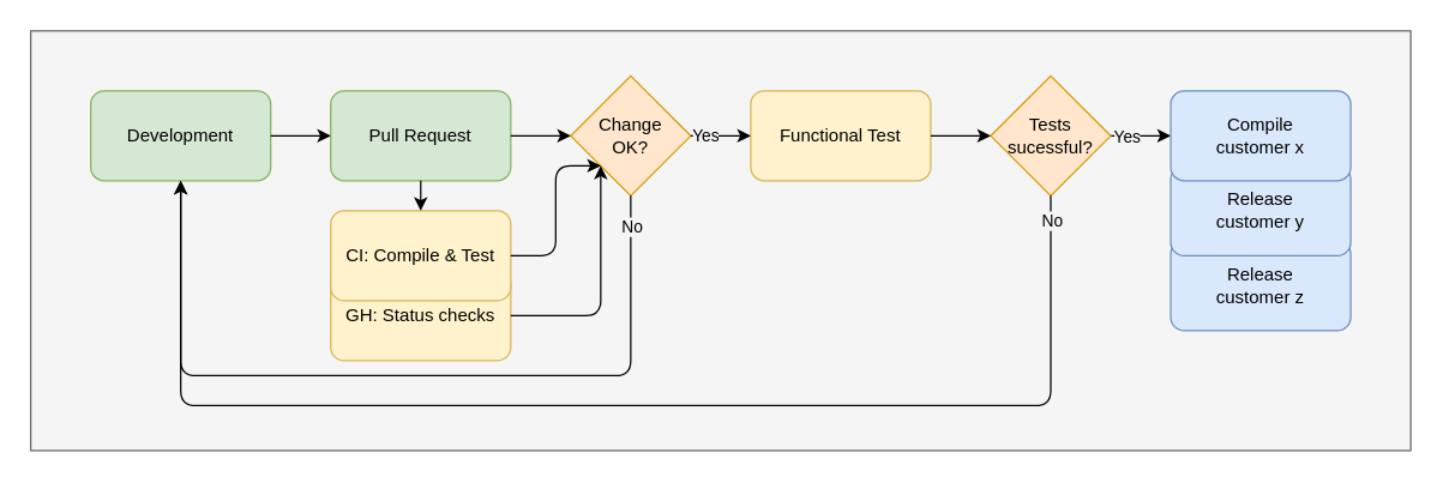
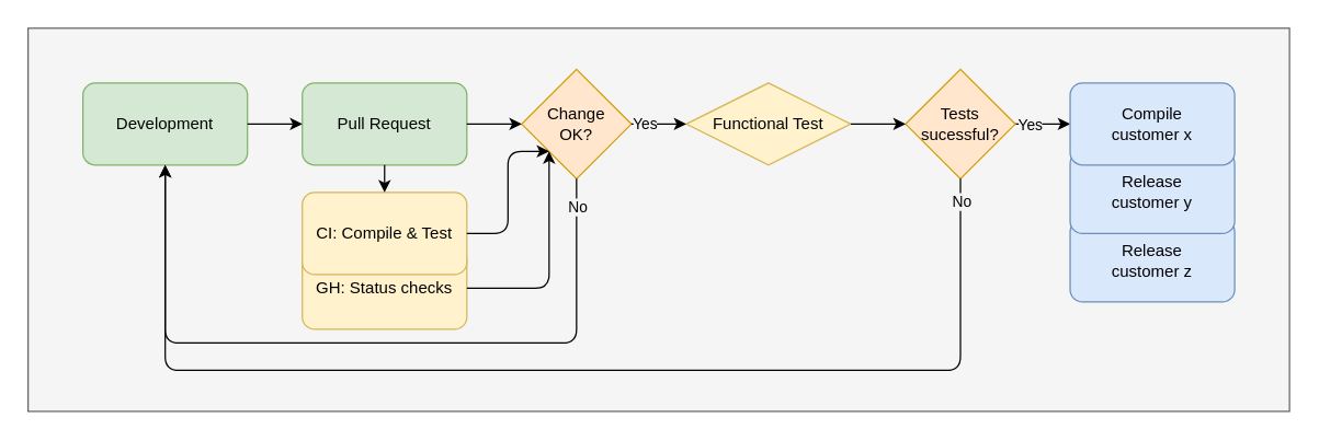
  <mxCell id="0" />
  <mxCell id="1" parent="0" />
  <mxCell id="2" value="" style="rounded=0;whiteSpace=wrap;html=1;fillColor=#f5f5f5;strokeColor=#666666;fontColor=#333333;" vertex="1" parent="1"><mxGeometry y="20" width="920" height="280" as="geometry" x="20" /></mxCell>
  <mxCell id="3" value="GH: Status checks" style="rounded=1;whiteSpace=wrap;html=1;fillColor=#fff2cc;strokeColor=#d6b656;" vertex="1" parent="1"><mxGeometry x="220" y="180" width="120" height="60" as="geometry" /></mxCell>
  <mxCell id="4" value="&lt;div&gt;Release&lt;/div&gt;customer z" style="rounded=1;whiteSpace=wrap;html=1;fillColor=#dae8fc;strokeColor=#6c8ebf;" vertex="1" parent="1"><mxGeometry x="780" y="160" width="120" height="60" as="geometry" /></mxCell>
  <mxCell id="5" value="Development" style="rounded=1;whiteSpace=wrap;html=1;fillColor=#d5e8d4;strokeColor=#82b366;" vertex="1" parent="1"><mxGeometry x="60" y="60" width="120" height="60" as="geometry" /></mxCell>
  <mxCell id="6" value="&lt;div&gt;Pull Request&lt;/div&gt;" style="rounded=1;whiteSpace=wrap;html=1;fillColor=#d5e8d4;strokeColor=#82b366;" vertex="1" parent="1"><mxGeometry x="220" y="60" width="120" height="60" as="geometry" /></mxCell>
- <mxCell id="7" value="&lt;div&gt;Functional Test&lt;/div&gt;" style="rounded=1;whiteSpace=wrap;html=1;fillColor=#fff2cc;strokeColor=#d6b656;" vertex="1" parent="1"><mxGeometry x="500" y="60" width="120" height="60" as="geometry" /></mxCell>
+ <mxCell id="7" value="&lt;div&gt;Functional Test&lt;/div&gt;" style="rhombus;whiteSpace=wrap;html=1;fillColor=#fff2cc;strokeColor=#d6b656;" vertex="1" parent="1"><mxGeometry x="500" y="60" width="120" height="60" as="geometry" /></mxCell>
  <mxCell id="8" value="&lt;div&gt;Change &lt;br&gt;&lt;/div&gt;&lt;div&gt;OK?&lt;/div&gt;" style="rhombus;whiteSpace=wrap;html=1;fillColor=#ffe6cc;strokeColor=#d79b00;" vertex="1" parent="1"><mxGeometry x="380" y="50" width="80" height="80" as="geometry" /></mxCell>
  <mxCell id="9" value="" style="endArrow=classic;html=1;rounded=0;entryX=0;entryY=0.5;entryDx=0;entryDy=0;" edge="1" parent="1" target="6"><mxGeometry width="50" height="50" relative="1" as="geometry"><mxPoint x="180" y="90" as="sourcePoint" /><mxPoint x="230" y="40" as="targetPoint" /></mxGeometry></mxCell>
  <mxCell id="10" value="" style="endArrow=classic;html=1;rounded=0;entryX=0;entryY=0.5;entryDx=0;entryDy=0;exitX=1;exitY=0.5;exitDx=0;exitDy=0;" edge="1" parent="1" source="6" target="8"><mxGeometry width="50" height="50" relative="1" as="geometry"><mxPoint x="350" y="100" as="sourcePoint" /><mxPoint x="380" y="40" as="targetPoint" /></mxGeometry></mxCell>
  <mxCell id="11" value="" style="endArrow=classic;html=1;rounded=1;exitX=0.5;exitY=1;exitDx=0;exitDy=0;entryX=0.5;entryY=1;entryDx=0;entryDy=0;" edge="1" parent="1" source="8" target="5"><mxGeometry width="50" height="50" relative="1" as="geometry"><mxPoint x="300" y="280" as="sourcePoint" /><mxPoint x="160" y="160" as="targetPoint" /><Array as="points"><mxPoint x="420" y="250" /><mxPoint x="120" y="250" /></Array></mxGeometry></mxCell>
  <mxCell id="12" value="&lt;div&gt;&lt;span style=&quot;&quot;&gt;Yes&lt;/span&gt;&lt;/div&gt;" style="endArrow=classic;html=1;rounded=0;entryX=0;entryY=0.5;entryDx=0;entryDy=0;exitX=1;exitY=0.5;exitDx=0;exitDy=0;shadow=0;labelBackgroundColor=#F5F5F5;" edge="1" parent="1" source="8" target="7"><mxGeometry x="-0.5" width="50" height="50" relative="1" as="geometry"><mxPoint x="450" y="180" as="sourcePoint" /><mxPoint x="480" y="120" as="targetPoint" /><Array as="points"><mxPoint x="480" y="90" /></Array><mxPoint as="offset" /></mxGeometry></mxCell>
  <mxCell id="13" value="" style="endArrow=classic;html=1;rounded=0;entryX=0;entryY=0.5;entryDx=0;entryDy=0;exitX=1;exitY=0.5;exitDx=0;exitDy=0;" edge="1" parent="1" source="15" target="20"><mxGeometry width="50" height="50" relative="1" as="geometry"><mxPoint x="620" y="150" as="sourcePoint" /><mxPoint x="650" y="90" as="targetPoint" /></mxGeometry></mxCell>
  <mxCell id="14" value="&lt;span style=&quot;&quot;&gt;Yes&lt;/span&gt;" style="edgeLabel;html=1;align=center;verticalAlign=middle;resizable=0;points=[];labelBackgroundColor=#F5F5F5;" vertex="1" connectable="0" parent="13"><mxGeometry x="0.3" y="-3" relative="1" as="geometry"><mxPoint x="-16" y="-3" as="offset" /></mxGeometry></mxCell>
  <mxCell id="15" value="&lt;div&gt;Tests sucessful?&lt;/div&gt;" style="rhombus;whiteSpace=wrap;html=1;fillColor=#ffe6cc;strokeColor=#d79b00;" vertex="1" parent="1"><mxGeometry x="660" y="50" width="80" height="80" as="geometry" /></mxCell>
  <mxCell id="16" value="" style="endArrow=classic;html=1;rounded=0;entryX=0;entryY=0.5;entryDx=0;entryDy=0;exitX=1;exitY=0.5;exitDx=0;exitDy=0;" edge="1" parent="1" source="7"><mxGeometry width="50" height="50" relative="1" as="geometry"><mxPoint x="630" y="150" as="sourcePoint" /><mxPoint x="660" y="90" as="targetPoint" /></mxGeometry></mxCell>
  <mxCell id="17" value="" style="endArrow=classic;html=1;exitX=0.5;exitY=1;exitDx=0;exitDy=0;rounded=1;" edge="1" parent="1" source="15"><mxGeometry width="50" height="50" relative="1" as="geometry"><mxPoint x="700" y="170" as="sourcePoint" /><mxPoint x="120" y="120" as="targetPoint" /><Array as="points"><mxPoint x="700" y="270" /><mxPoint x="120" y="270" /></Array></mxGeometry></mxCell>
  <mxCell id="18" value="&lt;div&gt;No&lt;/div&gt;" style="edgeLabel;html=1;align=center;verticalAlign=middle;resizable=0;points=[];labelBackgroundColor=#F5F5F5;" vertex="1" connectable="0" parent="17"><mxGeometry x="-0.918" y="2" relative="1" as="geometry"><mxPoint x="-2" y="-20" as="offset" /></mxGeometry></mxCell>
  <mxCell id="19" value="&lt;div&gt;Release&lt;/div&gt;customer y" style="rounded=1;whiteSpace=wrap;html=1;fillColor=#dae8fc;strokeColor=#6c8ebf;" vertex="1" parent="1"><mxGeometry x="780" y="110" width="120" height="60" as="geometry" /></mxCell>
  <mxCell id="20" value="&lt;div&gt;Compile&lt;/div&gt;customer x" style="rounded=1;whiteSpace=wrap;html=1;fillColor=#dae8fc;strokeColor=#6c8ebf;" vertex="1" parent="1"><mxGeometry x="780" y="60" width="120" height="60" as="geometry" /></mxCell>
  <mxCell id="21" value="CI: Compile &amp;amp; Test" style="rounded=1;whiteSpace=wrap;html=1;fillColor=#fff2cc;strokeColor=#d6b656;" vertex="1" parent="1"><mxGeometry x="220" y="140" width="120" height="60" as="geometry" /></mxCell>
  <mxCell id="22" value="" style="endArrow=classic;html=1;rounded=1;exitX=0.5;exitY=1;exitDx=0;exitDy=0;entryX=0.5;entryY=0;entryDx=0;entryDy=0;" edge="1" parent="1" target="21"><mxGeometry width="50" height="50" relative="1" as="geometry"><mxPoint x="280" y="120" as="sourcePoint" /><mxPoint x="-20" y="110" as="targetPoint" /><Array as="points" /></mxGeometry></mxCell>
  <mxCell id="23" value="&lt;div&gt;&lt;span style=&quot;&quot;&gt;No&lt;/span&gt;&lt;/div&gt;" style="edgeLabel;html=1;align=center;verticalAlign=middle;resizable=0;points=[];labelBackgroundColor=#f5f5f5;" vertex="1" connectable="0" parent="22"><mxGeometry x="-0.303" y="1" relative="1" as="geometry"><mxPoint x="139" y="23" as="offset" /></mxGeometry></mxCell>
  <mxCell id="24" value="" style="endArrow=classic;html=1;rounded=1;entryX=0;entryY=1;entryDx=0;entryDy=0;exitX=1;exitY=0.5;exitDx=0;exitDy=0;" edge="1" parent="1" source="21" target="8"><mxGeometry width="50" height="50" relative="1" as="geometry"><mxPoint x="350" y="100" as="sourcePoint" /><mxPoint x="390" y="100" as="targetPoint" /><Array as="points"><mxPoint x="370" y="170" /><mxPoint x="370" y="110" /></Array></mxGeometry></mxCell>
  <mxCell id="25" value="" style="endArrow=classic;html=1;rounded=1;entryX=0;entryY=1;entryDx=0;entryDy=0;" edge="1" parent="1" target="8"><mxGeometry width="50" height="50" relative="1" as="geometry"><mxPoint x="340" y="210" as="sourcePoint" /><mxPoint x="400" y="150" as="targetPoint" /><Array as="points"><mxPoint x="400" y="210" /></Array></mxGeometry></mxCell>
